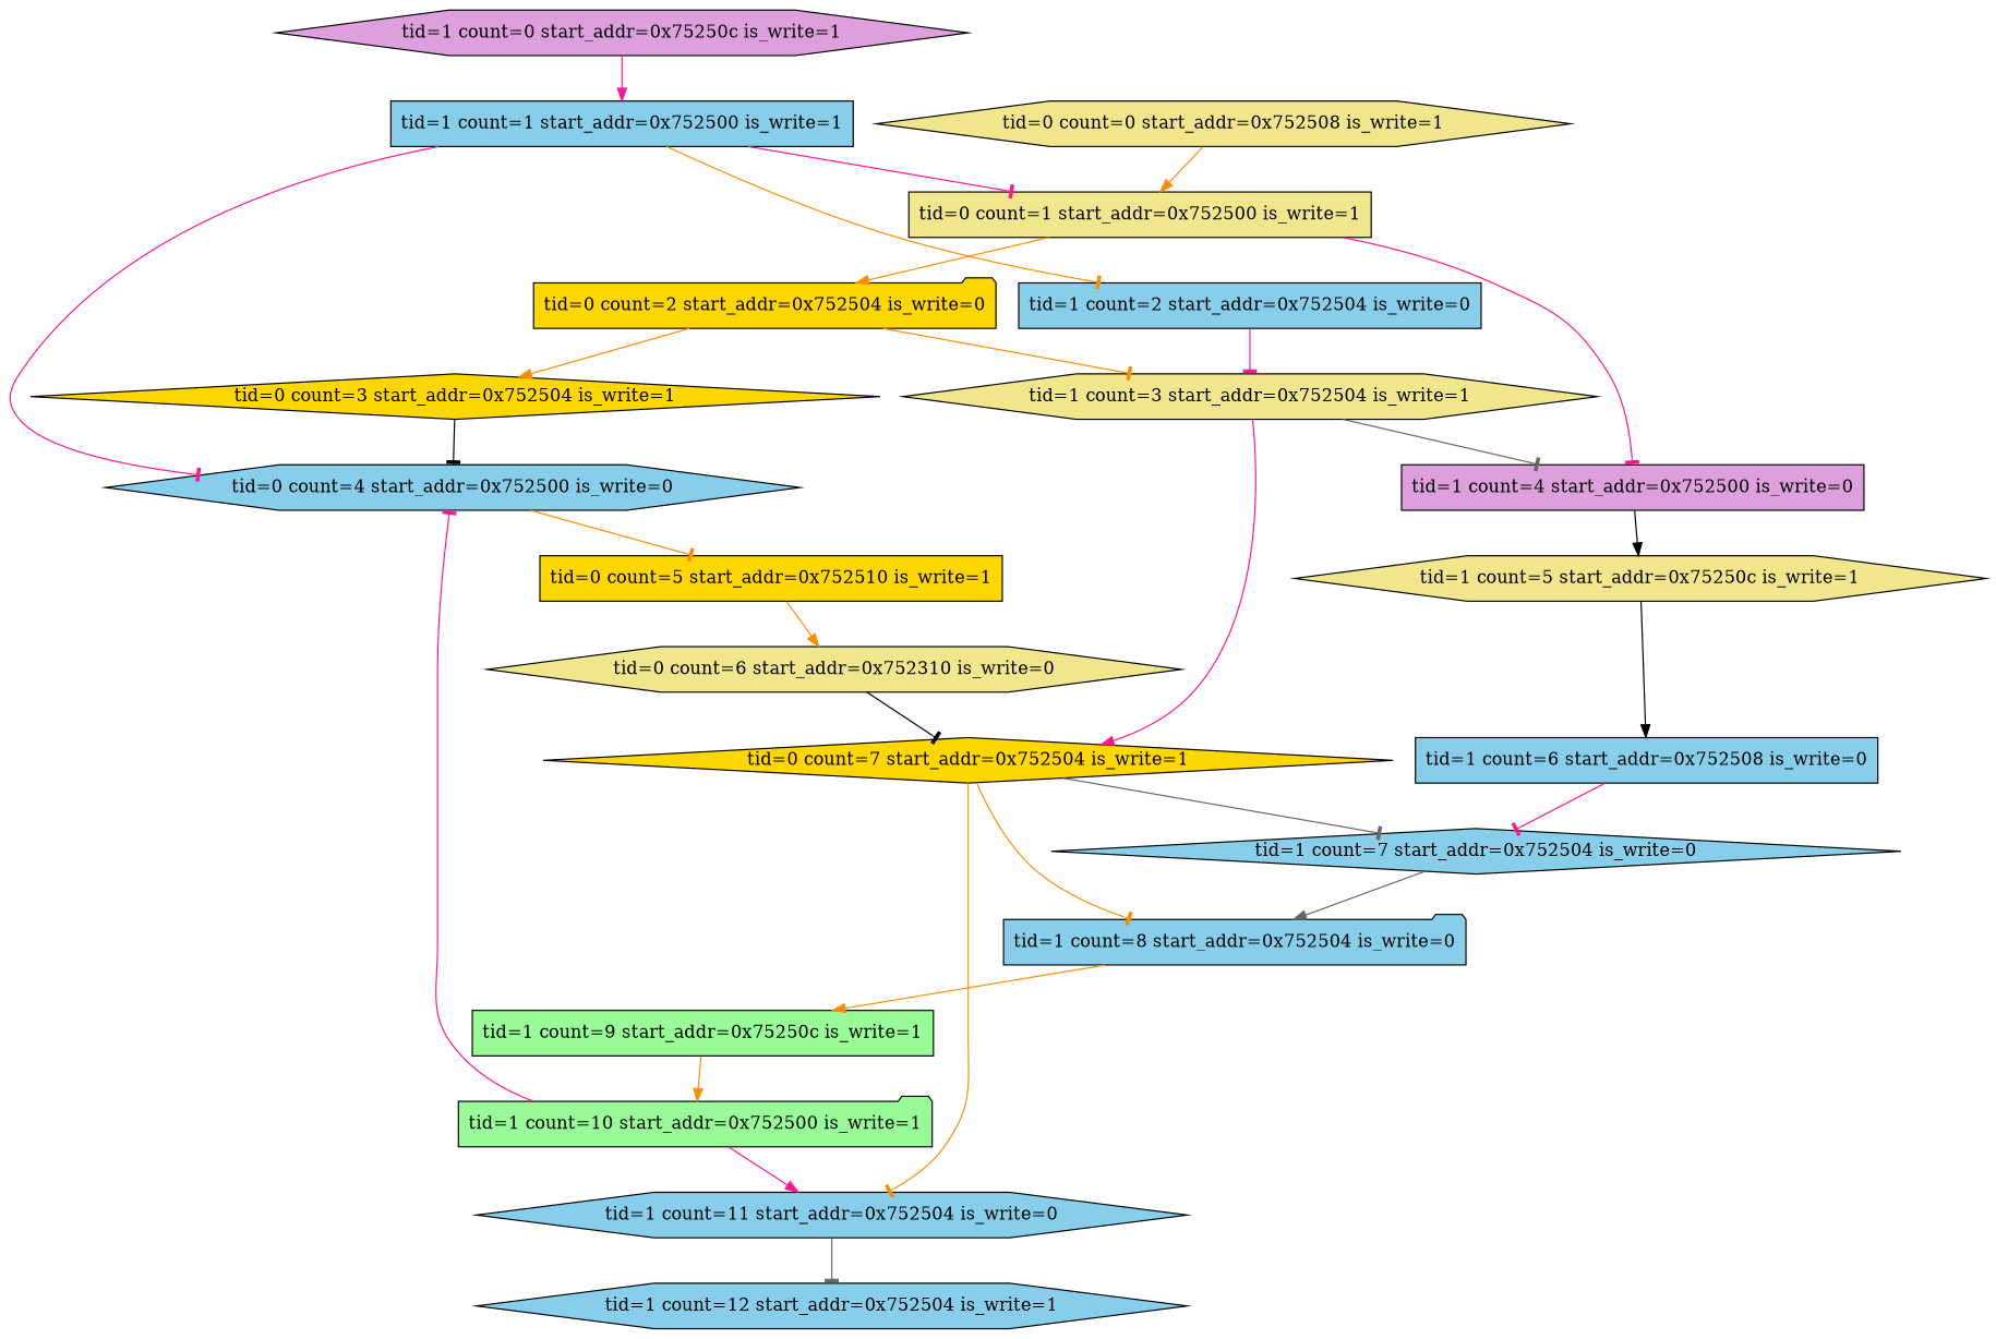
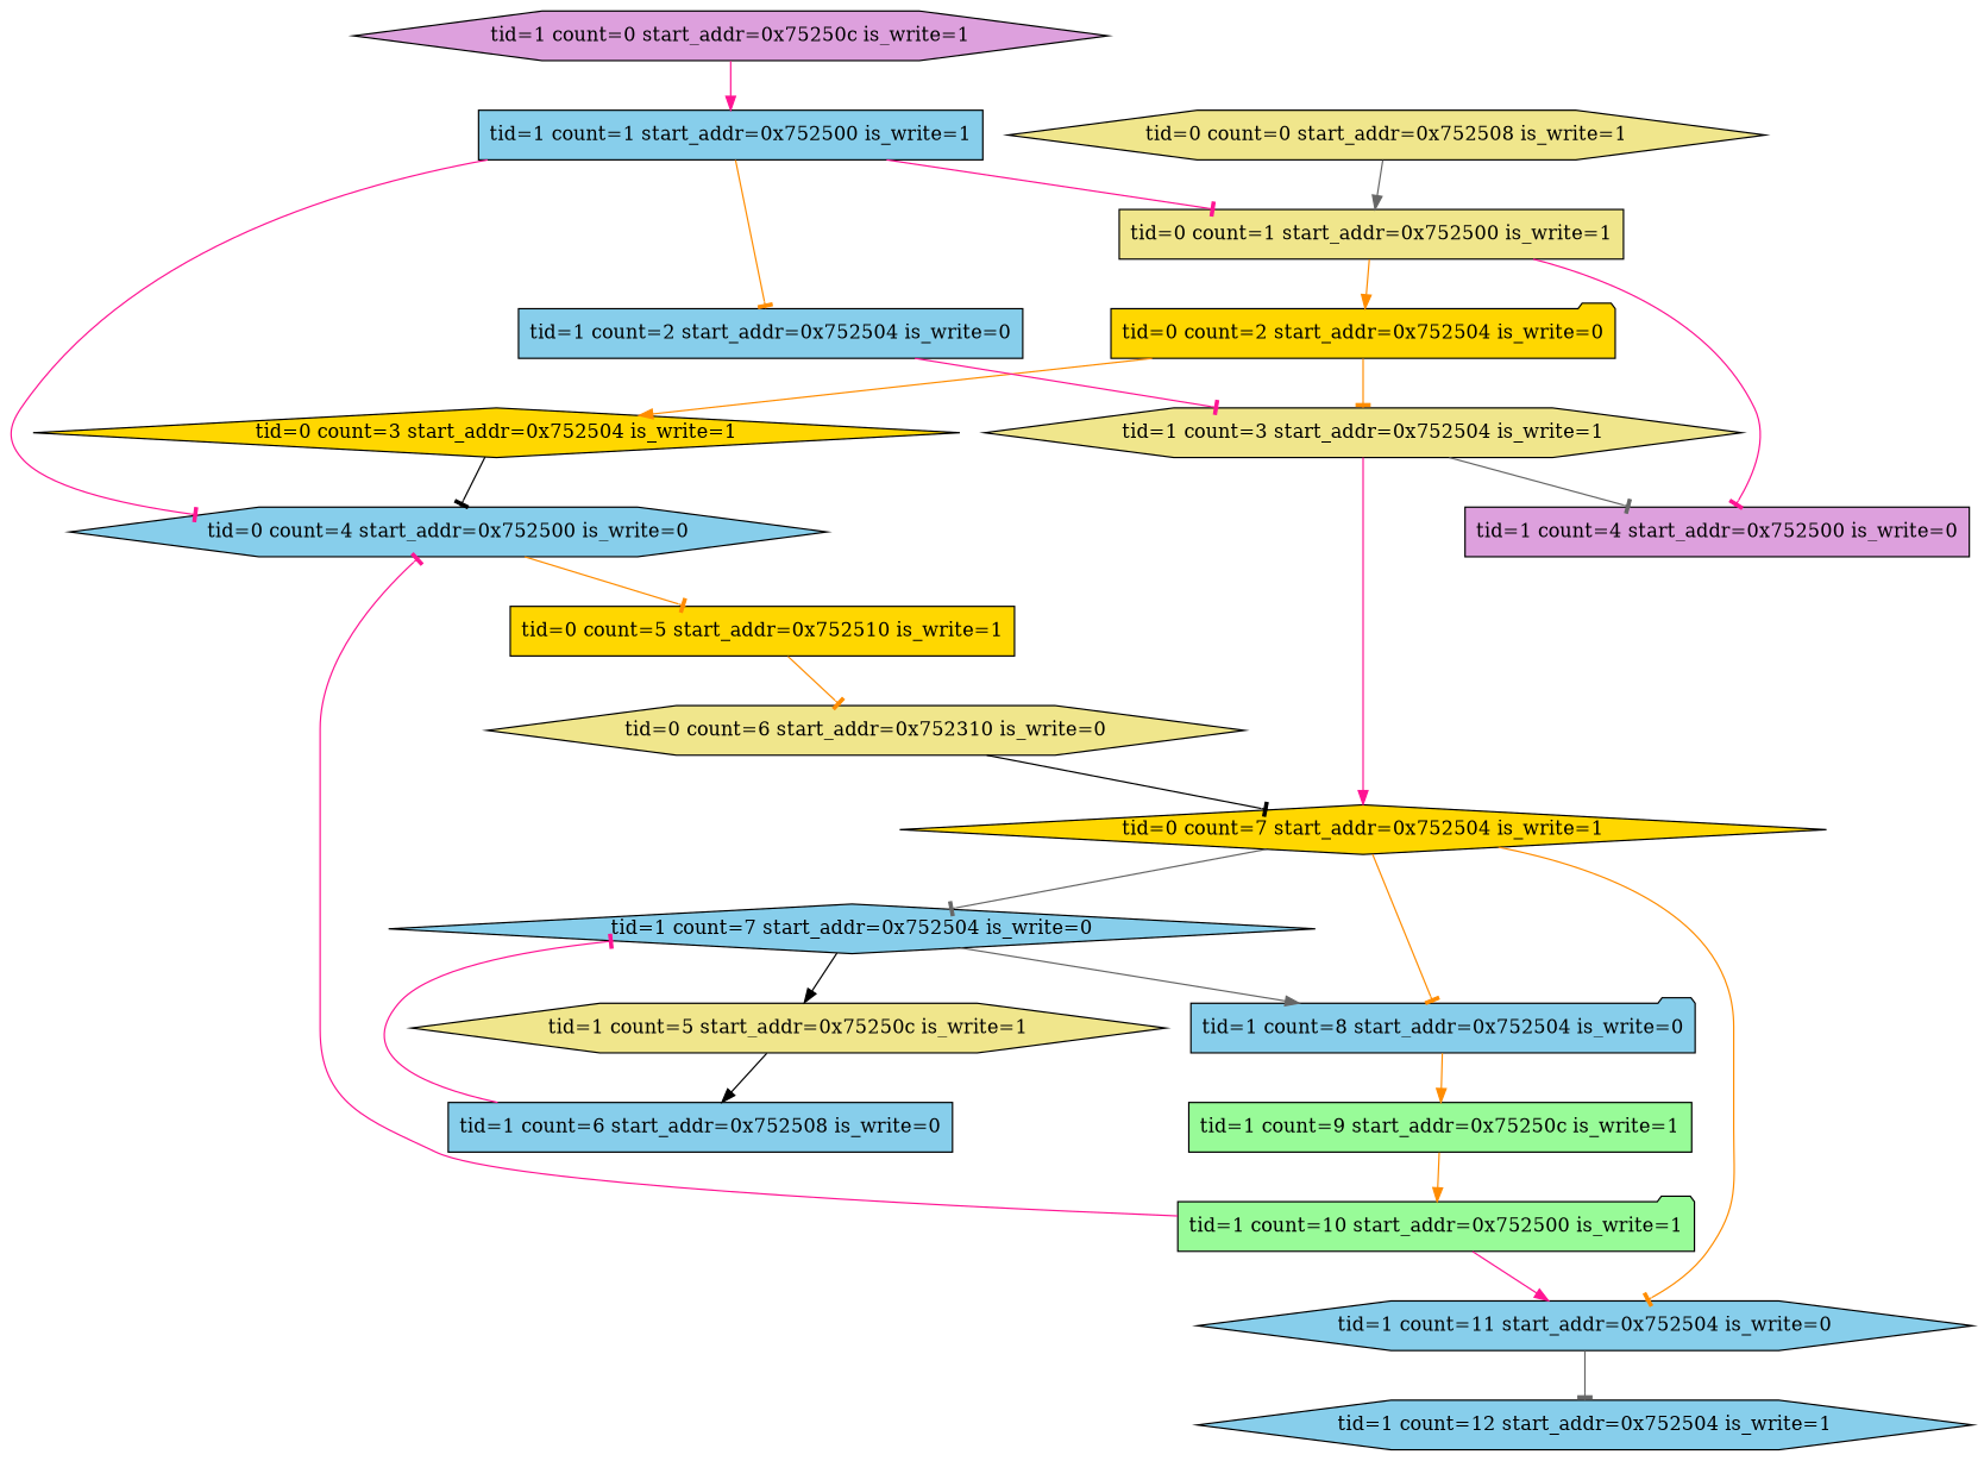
  digraph {
    node [count=0 fillcolor=skyblue is_write=1 shape=hexagon start_addr="0x752504" style=filled tid=1]
    edge [arrowhead=tee color=darkorange]
    n1 [fillcolor=khaki label="tid=0 count=0 start_addr=0x752508 is_write=1" start_addr="0x752508" tid=0]
    n2 [count=1 fillcolor=khaki label="tid=0 count=1 start_addr=0x752500 is_write=1" shape=box start_addr="0x752500" tid=0]
    n3 [count=2 fillcolor=gold is_write=0 label="tid=0 count=2 start_addr=0x752504 is_write=0" shape=folder tid=0]
    n4 [count=3 fillcolor=gold label="tid=0 count=3 start_addr=0x752504 is_write=1" shape=diamond tid=0]
    n5 [count=4 is_write=0 label="tid=0 count=4 start_addr=0x752500 is_write=0" start_addr="0x752500" tid=0]
    n6 [count=5 fillcolor=gold label="tid=0 count=5 start_addr=0x752510 is_write=1" shape=box start_addr="0x752510" tid=0]
    n7 [count=6 fillcolor=khaki is_write=0 label="tid=0 count=6 start_addr=0x752310 is_write=0" start_addr="0x752510" tid=0]
    n8 [count=7 fillcolor=gold label="tid=0 count=7 start_addr=0x752504 is_write=1" shape=diamond tid=0]
    n9 [fillcolor=plum label="tid=1 count=0 start_addr=0x75250c is_write=1" start_addr="0x75250c"]
    n10 [count=1 label="tid=1 count=1 start_addr=0x752500 is_write=1" shape=box start_addr="0x752500"]
    n11 [count=2 is_write=0 label="tid=1 count=2 start_addr=0x752504 is_write=0" shape=box]
    n12 [count=3 fillcolor=khaki label="tid=1 count=3 start_addr=0x752504 is_write=1"]
    n13 [count=4 fillcolor=plum is_write=0 label="tid=1 count=4 start_addr=0x752500 is_write=0" shape=box start_addr="0x752500"]
    n14 [count=5 fillcolor=khaki label="tid=1 count=5 start_addr=0x75250c is_write=1" start_addr="0x75250c"]
    n15 [count=6 is_write=0 label="tid=1 count=6 start_addr=0x752508 is_write=0" shape=box start_addr="0x752508"]
    n16 [count=7 is_write=0 label="tid=1 count=7 start_addr=0x752504 is_write=0" shape=diamond]
    n17 [count=8 is_write=0 label="tid=1 count=8 start_addr=0x752504 is_write=0" shape=folder]
    n18 [count=9 fillcolor=palegreen label="tid=1 count=9 start_addr=0x75250c is_write=1" shape=box start_addr="0x75250c"]
    n19 [count=10 fillcolor=palegreen label="tid=1 count=10 start_addr=0x752500 is_write=1" shape=folder start_addr="0x752500"]
    n20 [count=11 is_write=0 label="tid=1 count=11 start_addr=0x752504 is_write=0"]
    n21 [count=12 label="tid=1 count=12 start_addr=0x752504 is_write=1"]
    subgraph sub_1 {
      n1
      n2
      n3
      n4
      n5
      n6
      n7
      n8
    }
    subgraph sub_2 {
      n9
      n10
      n11
      n12
      n13
      n14
      n15
      n16
      n17
      n18
      n19
      n20
      n21
    }
-   n1 -> n2 [arrowhead=normal]
+   n1 -> n2 [arrowhead=normal color=gray40]
    n2 -> n3 [arrowhead=normal]
    n2 -> n13 [color=deeppink]
    n3 -> n4 [arrowhead=normal]
    n3 -> n12
    n4 -> n5 [color=black]
    n5 -> n6
-   n6 -> n7 [arrowhead=normal]
+   n6 -> n7
    n7 -> n8 [color=black]
    n8 -> n16 [color=gray40]
    n8 -> n17
    n8 -> n20
    n9 -> n10 [arrowhead=normal color=deeppink]
    n10 -> n2 [color=deeppink]
    n10 -> n5 [color=deeppink]
    n10 -> n11
    n11 -> n12 [color=deeppink]
    n12 -> n8 [arrowhead=normal color=deeppink]
    n12 -> n13 [color=gray40]
-   n13 -> n14 [arrowhead=normal color=black]
+   n16 -> n14 [arrowhead=normal color=black]
    n14 -> n15 [arrowhead=normal color=black]
    n15 -> n16 [color=deeppink]
    n16 -> n17 [arrowhead=normal color=gray40]
    n17 -> n18 [arrowhead=normal]
    n18 -> n19 [arrowhead=normal]
    n19 -> n5 [color=deeppink]
    n19 -> n20 [arrowhead=normal color=deeppink]
    n20 -> n21 [color=gray40]
  }
